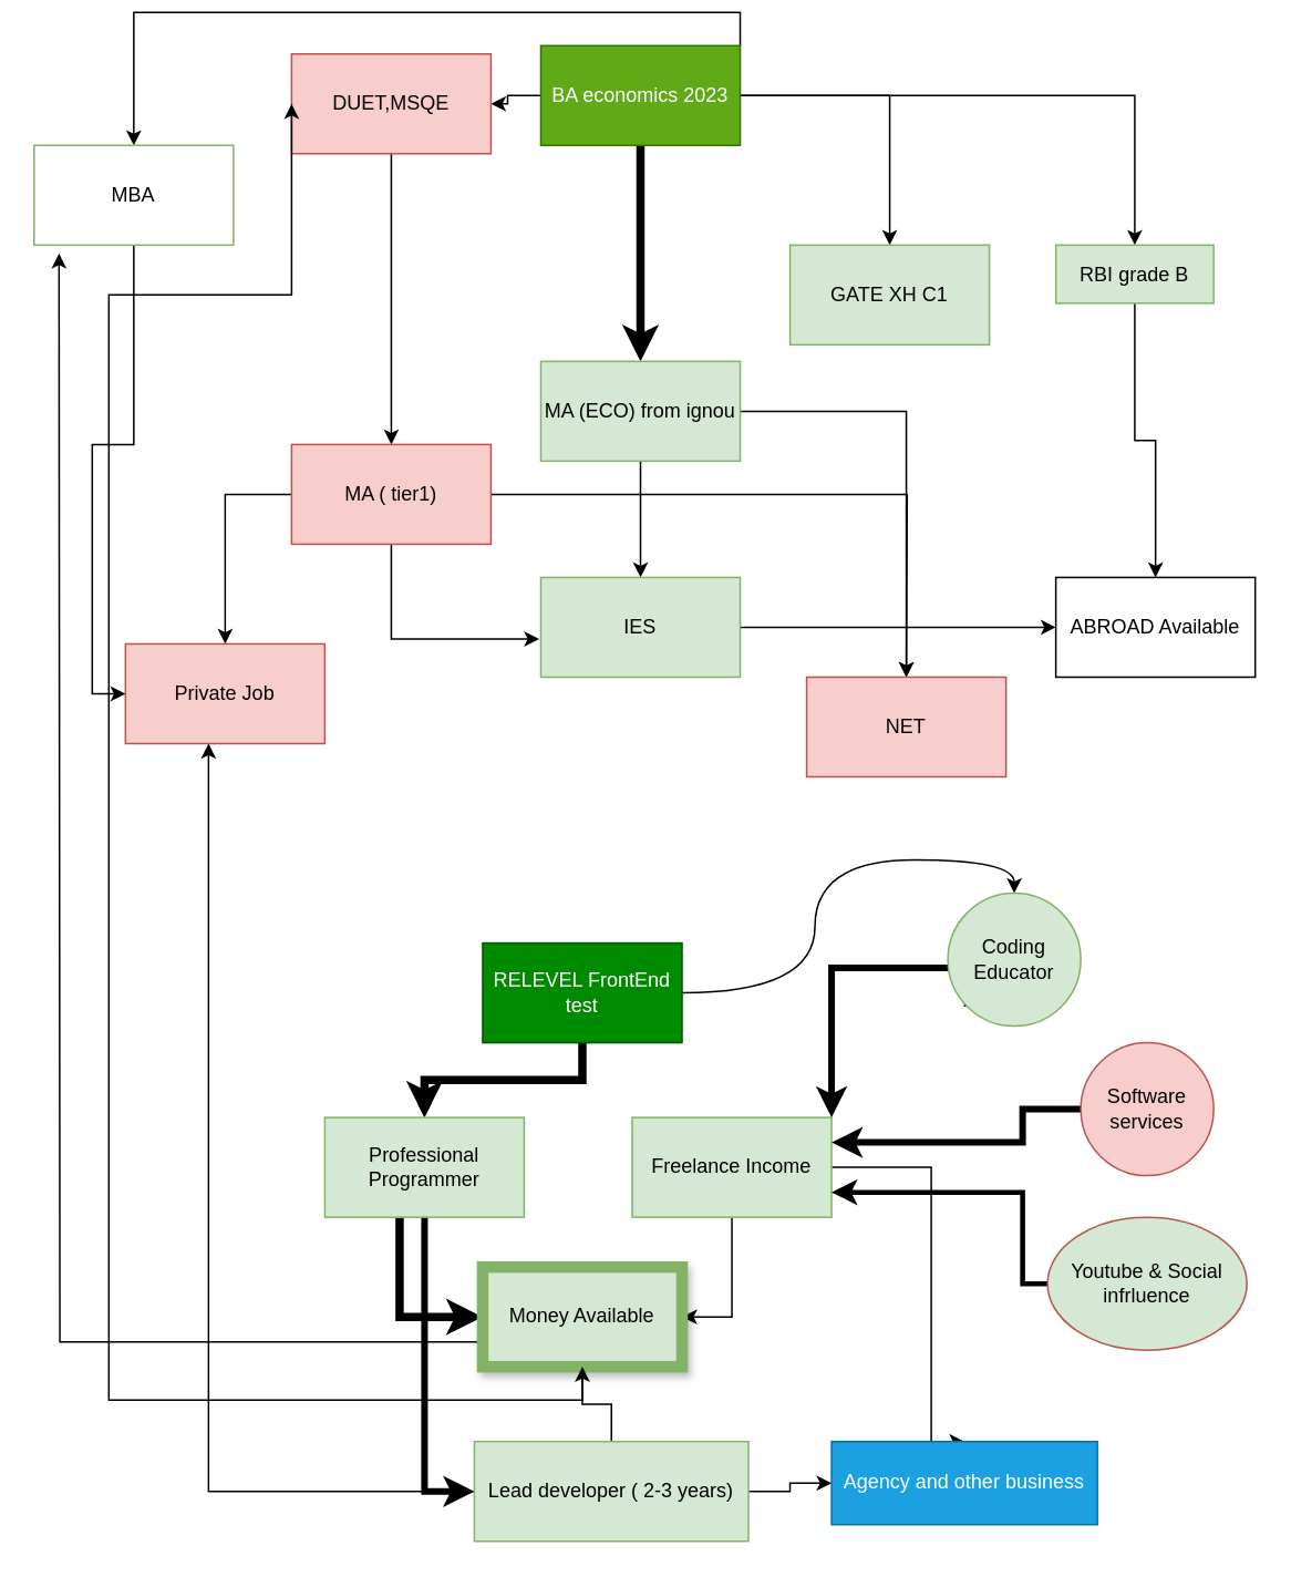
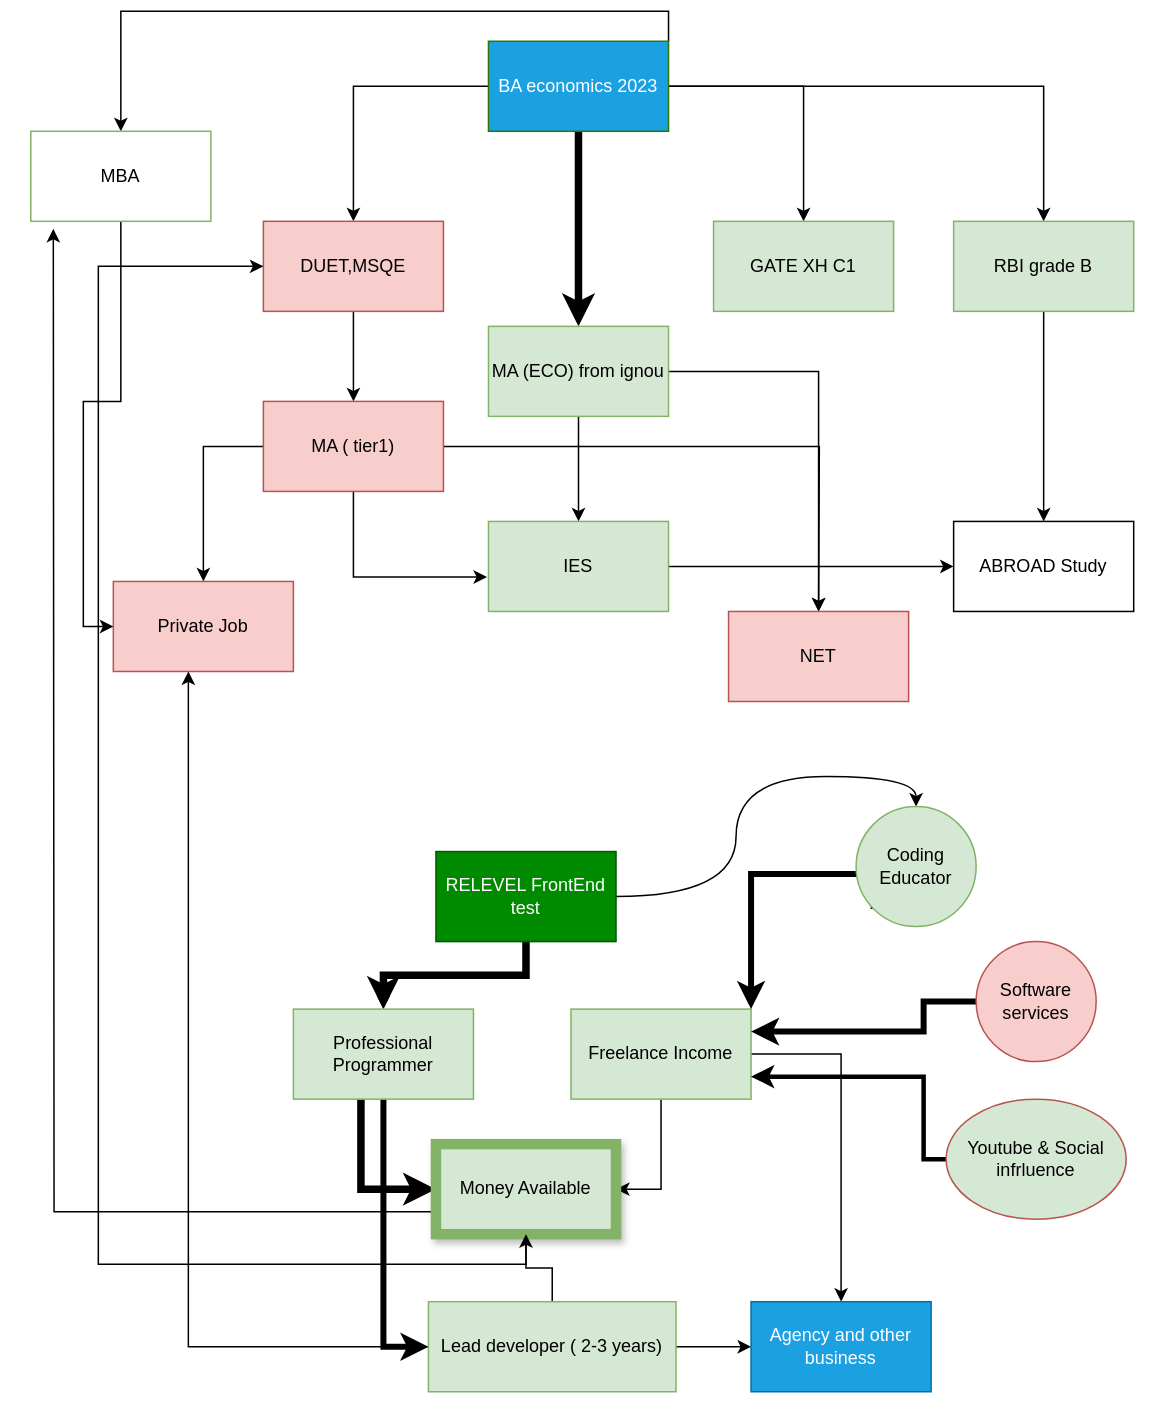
  <mxCell id="0" />
  <mxCell id="1" parent="0" />
  <mxCell id="2" value="" style="edgeStyle=orthogonalEdgeStyle;rounded=0;orthogonalLoop=1;jettySize=auto;html=1;" parent="1" source="7" target="9" edge="1"><mxGeometry relative="1" as="geometry" /></mxCell>
  <mxCell id="3" value="" style="edgeStyle=orthogonalEdgeStyle;rounded=0;orthogonalLoop=1;jettySize=auto;html=1;" parent="1" source="7" target="10" edge="1"><mxGeometry relative="1" as="geometry" /></mxCell>
  <mxCell id="4" value="" style="edgeStyle=orthogonalEdgeStyle;rounded=0;orthogonalLoop=1;jettySize=auto;html=1;strokeWidth=5;" parent="1" source="7" target="13" edge="1"><mxGeometry relative="1" as="geometry" /></mxCell>
  <mxCell id="5" style="edgeStyle=orthogonalEdgeStyle;rounded=0;orthogonalLoop=1;jettySize=auto;html=1;exitX=1;exitY=0.5;exitDx=0;exitDy=0;entryX=0.5;entryY=0;entryDx=0;entryDy=0;" parent="1" source="7" target="17" edge="1"><mxGeometry relative="1" as="geometry" /></mxCell>
  <mxCell id="6" style="edgeStyle=orthogonalEdgeStyle;orthogonalLoop=1;jettySize=auto;html=1;exitX=1;exitY=0;exitDx=0;exitDy=0;entryX=0.5;entryY=0;entryDx=0;entryDy=0;strokeWidth=1;rounded=0;" edge="1" parent="1" source="7" target="50"><mxGeometry relative="1" as="geometry" /></mxCell>
- <mxCell id="7" value="BA economics 2023" style="rounded=0;whiteSpace=wrap;html=1;fillColor=#60a917;strokeColor=#2D7600;fontColor=#ffffff;" parent="1" vertex="1"><mxGeometry x="325" y="20" width="120" height="60" as="geometry" /></mxCell>
+ <mxCell id="7" value="BA economics 2023" style="rounded=0;whiteSpace=wrap;html=1;fillColor=#1ba1e2;strokeColor=#2D7600;fontColor=#ffffff;" parent="1" vertex="1"><mxGeometry x="325" y="20" width="120" height="60" as="geometry" /></mxCell>
  <mxCell id="8" style="edgeStyle=orthogonalEdgeStyle;rounded=0;orthogonalLoop=1;jettySize=auto;html=1;" parent="1" source="9" target="22" edge="1"><mxGeometry relative="1" as="geometry" /></mxCell>
- <mxCell id="9" value="DUET,MSQE" style="whiteSpace=wrap;html=1;rounded=0;fillColor=#f8cecc;strokeColor=#b85450;" parent="1" vertex="1"><mxGeometry x="175" y="25" width="120" height="60" as="geometry" /></mxCell>
+ <mxCell id="9" value="DUET,MSQE" style="whiteSpace=wrap;html=1;rounded=0;fillColor=#f8cecc;strokeColor=#b85450;" parent="1" vertex="1"><mxGeometry x="175" y="140" width="120" height="60" as="geometry" /></mxCell>
  <mxCell id="10" value="GATE XH C1" style="whiteSpace=wrap;html=1;rounded=0;fillColor=#d5e8d4;strokeColor=#82b366;" parent="1" vertex="1"><mxGeometry x="475" y="140" width="120" height="60" as="geometry" /></mxCell>
  <mxCell id="11" style="edgeStyle=orthogonalEdgeStyle;rounded=0;orthogonalLoop=1;jettySize=auto;html=1;exitX=0.5;exitY=1;exitDx=0;exitDy=0;entryX=0.5;entryY=0;entryDx=0;entryDy=0;" parent="1" source="13" target="15" edge="1"><mxGeometry relative="1" as="geometry" /></mxCell>
  <mxCell id="12" style="edgeStyle=orthogonalEdgeStyle;rounded=0;orthogonalLoop=1;jettySize=auto;html=1;entryX=0.5;entryY=0;entryDx=0;entryDy=0;" parent="1" source="13" target="24" edge="1"><mxGeometry relative="1" as="geometry" /></mxCell>
  <mxCell id="13" value="MA (ECO) from ignou" style="whiteSpace=wrap;html=1;rounded=0;fillColor=#d5e8d4;strokeColor=#82b366;" parent="1" vertex="1"><mxGeometry x="325" y="210" width="120" height="60" as="geometry" /></mxCell>
  <mxCell id="14" style="edgeStyle=orthogonalEdgeStyle;rounded=0;orthogonalLoop=1;jettySize=auto;html=1;exitX=1;exitY=0.5;exitDx=0;exitDy=0;" parent="1" source="15" target="18" edge="1"><mxGeometry relative="1" as="geometry" /></mxCell>
  <mxCell id="15" value="IES" style="rounded=0;whiteSpace=wrap;html=1;fillColor=#d5e8d4;strokeColor=#82b366;" parent="1" vertex="1"><mxGeometry x="325" y="340" width="120" height="60" as="geometry" /></mxCell>
  <mxCell id="16" style="edgeStyle=orthogonalEdgeStyle;rounded=0;orthogonalLoop=1;jettySize=auto;html=1;exitX=0.5;exitY=1;exitDx=0;exitDy=0;" parent="1" source="17" target="18" edge="1"><mxGeometry relative="1" as="geometry" /></mxCell>
- <mxCell id="17" value="RBI grade B" style="rounded=0;whiteSpace=wrap;html=1;fillColor=#d5e8d4;strokeColor=#82b366;" parent="1" vertex="1"><mxGeometry x="635" y="140" width="95" height="35" as="geometry" /></mxCell>
- <mxCell id="18" value="ABROAD Available&lt;br&gt;" style="rounded=0;whiteSpace=wrap;html=1;" parent="1" vertex="1"><mxGeometry x="635" y="340" width="120" height="60" as="geometry" /></mxCell>
+ <mxCell id="17" value="RBI grade B" style="rounded=0;whiteSpace=wrap;html=1;fillColor=#d5e8d4;strokeColor=#82b366;" parent="1" vertex="1"><mxGeometry x="635" y="140" width="120" height="60" as="geometry" /></mxCell>
+ <mxCell id="18" value="ABROAD Study&lt;br&gt;" style="rounded=0;whiteSpace=wrap;html=1;" parent="1" vertex="1"><mxGeometry x="635" y="340" width="120" height="60" as="geometry" /></mxCell>
  <mxCell id="19" style="edgeStyle=orthogonalEdgeStyle;rounded=0;orthogonalLoop=1;jettySize=auto;html=1;exitX=0.5;exitY=1;exitDx=0;exitDy=0;entryX=-0.008;entryY=0.617;entryDx=0;entryDy=0;entryPerimeter=0;" parent="1" source="22" target="15" edge="1"><mxGeometry relative="1" as="geometry" /></mxCell>
  <mxCell id="20" style="edgeStyle=orthogonalEdgeStyle;rounded=0;orthogonalLoop=1;jettySize=auto;html=1;exitX=0;exitY=0.5;exitDx=0;exitDy=0;entryX=0.5;entryY=0;entryDx=0;entryDy=0;" parent="1" source="22" target="23" edge="1"><mxGeometry relative="1" as="geometry" /></mxCell>
  <mxCell id="21" style="edgeStyle=orthogonalEdgeStyle;rounded=0;orthogonalLoop=1;jettySize=auto;html=1;" parent="1" source="22" edge="1"><mxGeometry relative="1" as="geometry"><mxPoint x="545" y="400" as="targetPoint" /></mxGeometry></mxCell>
  <mxCell id="22" value="MA ( tier1)" style="rounded=0;whiteSpace=wrap;html=1;fillColor=#f8cecc;strokeColor=#b85450;" parent="1" vertex="1"><mxGeometry x="175" y="260" width="120" height="60" as="geometry" /></mxCell>
  <mxCell id="23" value="Private Job" style="rounded=0;whiteSpace=wrap;html=1;fillColor=#f8cecc;strokeColor=#b85450;" parent="1" vertex="1"><mxGeometry x="75" y="380" width="120" height="60" as="geometry" /></mxCell>
  <mxCell id="24" value="NET" style="rounded=0;whiteSpace=wrap;html=1;fillColor=#f8cecc;strokeColor=#b85450;" parent="1" vertex="1"><mxGeometry x="485" y="400" width="120" height="60" as="geometry" /></mxCell>
  <mxCell id="25" value="" style="edgeStyle=orthogonalEdgeStyle;rounded=0;orthogonalLoop=1;jettySize=auto;html=1;" parent="1" source="28" target="31" edge="1"><mxGeometry relative="1" as="geometry" /></mxCell>
  <mxCell id="26" value="" style="edgeStyle=orthogonalEdgeStyle;rounded=0;orthogonalLoop=1;jettySize=auto;html=1;strokeWidth=5;" parent="1" source="28" target="31" edge="1"><mxGeometry relative="1" as="geometry" /></mxCell>
  <mxCell id="27" style="edgeStyle=orthogonalEdgeStyle;curved=1;orthogonalLoop=1;jettySize=auto;html=1;entryX=0.5;entryY=0;entryDx=0;entryDy=0;strokeWidth=1;" edge="1" parent="1" source="28" target="44"><mxGeometry relative="1" as="geometry" /></mxCell>
  <mxCell id="28" value="RELEVEL FrontEnd test" style="rounded=0;whiteSpace=wrap;html=1;fillColor=#008a00;strokeColor=#005700;fontColor=#ffffff;" parent="1" vertex="1"><mxGeometry x="290" y="560" width="120" height="60" as="geometry" /></mxCell>
  <mxCell id="29" style="edgeStyle=orthogonalEdgeStyle;rounded=0;orthogonalLoop=1;jettySize=auto;html=1;entryX=0;entryY=0.5;entryDx=0;entryDy=0;strokeWidth=5;" parent="1" source="31" target="37" edge="1"><mxGeometry relative="1" as="geometry"><Array as="points"><mxPoint x="240" y="785" /></Array></mxGeometry></mxCell>
  <mxCell id="30" style="edgeStyle=orthogonalEdgeStyle;rounded=0;orthogonalLoop=1;jettySize=auto;html=1;entryX=0;entryY=0.5;entryDx=0;entryDy=0;strokeWidth=4;" parent="1" source="31" target="41" edge="1"><mxGeometry relative="1" as="geometry" /></mxCell>
  <mxCell id="31" value="Professional Programmer" style="rounded=0;whiteSpace=wrap;html=1;fillColor=#d5e8d4;strokeColor=#82b366;" parent="1" vertex="1"><mxGeometry x="195" y="665" width="120" height="60" as="geometry" /></mxCell>
  <mxCell id="32" style="edgeStyle=orthogonalEdgeStyle;rounded=0;orthogonalLoop=1;jettySize=auto;html=1;entryX=1;entryY=0.5;entryDx=0;entryDy=0;" parent="1" source="34" target="37" edge="1"><mxGeometry relative="1" as="geometry" /></mxCell>
  <mxCell id="33" style="edgeStyle=orthogonalEdgeStyle;rounded=0;orthogonalLoop=1;jettySize=auto;html=1;entryX=0.5;entryY=0;entryDx=0;entryDy=0;" parent="1" source="34" target="42" edge="1"><mxGeometry relative="1" as="geometry"><Array as="points"><mxPoint x="560" y="695" /></Array></mxGeometry></mxCell>
  <mxCell id="34" value="Freelance Income" style="rounded=0;whiteSpace=wrap;html=1;fillColor=#d5e8d4;strokeColor=#82b366;" parent="1" vertex="1"><mxGeometry x="380" y="665" width="120" height="60" as="geometry" /></mxCell>
  <mxCell id="35" style="edgeStyle=orthogonalEdgeStyle;rounded=0;orthogonalLoop=1;jettySize=auto;html=1;entryX=0;entryY=0.5;entryDx=0;entryDy=0;" parent="1" source="37" target="9" edge="1"><mxGeometry relative="1" as="geometry"><Array as="points"><mxPoint x="350" y="835" /><mxPoint x="65" y="835" /><mxPoint x="65" y="170" /></Array></mxGeometry></mxCell>
  <mxCell id="36" style="edgeStyle=orthogonalEdgeStyle;rounded=0;orthogonalLoop=1;jettySize=auto;html=1;exitX=0;exitY=0.75;exitDx=0;exitDy=0;strokeWidth=1;" edge="1" parent="1" source="37"><mxGeometry relative="1" as="geometry"><mxPoint x="35" y="145" as="targetPoint" /></mxGeometry></mxCell>
  <mxCell id="37" value="Money Available&lt;br&gt;" style="rounded=0;whiteSpace=wrap;html=1;fillColor=#d5e8d4;strokeColor=#82b366;strokeWidth=7;perimeterSpacing=0;sketch=0;shadow=1;glass=0;" parent="1" vertex="1"><mxGeometry x="290" y="755" width="120" height="60" as="geometry" /></mxCell>
  <mxCell id="38" value="" style="edgeStyle=orthogonalEdgeStyle;rounded=0;orthogonalLoop=1;jettySize=auto;html=1;" parent="1" source="41" target="42" edge="1"><mxGeometry relative="1" as="geometry" /></mxCell>
  <mxCell id="39" value="" style="edgeStyle=orthogonalEdgeStyle;rounded=0;orthogonalLoop=1;jettySize=auto;html=1;" parent="1" source="41" target="37" edge="1"><mxGeometry relative="1" as="geometry" /></mxCell>
  <mxCell id="40" style="edgeStyle=orthogonalEdgeStyle;rounded=0;orthogonalLoop=1;jettySize=auto;html=1;strokeWidth=1;" edge="1" parent="1" source="41" target="23"><mxGeometry relative="1" as="geometry"><mxPoint x="125" y="447" as="targetPoint" /><Array as="points"><mxPoint x="125" y="890" /></Array></mxGeometry></mxCell>
  <mxCell id="41" value="Lead developer ( 2-3 years)" style="rounded=0;whiteSpace=wrap;html=1;fillColor=#d5e8d4;strokeColor=#82b366;" parent="1" vertex="1"><mxGeometry x="285" y="860" width="165" height="60" as="geometry" /></mxCell>
- <mxCell id="42" value="Agency and other business" style="rounded=0;whiteSpace=wrap;html=1;fillColor=#1ba1e2;fontColor=#ffffff;strokeColor=#006EAF;" parent="1" vertex="1"><mxGeometry x="500" y="860" width="160" height="50" as="geometry" /></mxCell>
+ <mxCell id="42" value="Agency and other business" style="rounded=0;whiteSpace=wrap;html=1;fillColor=#1ba1e2;fontColor=#ffffff;strokeColor=#006EAF;" parent="1" vertex="1"><mxGeometry x="500" y="860" width="120" height="60" as="geometry" /></mxCell>
  <mxCell id="43" style="edgeStyle=orthogonalEdgeStyle;rounded=0;orthogonalLoop=1;jettySize=auto;html=1;exitX=0;exitY=1;exitDx=0;exitDy=0;entryX=1;entryY=0;entryDx=0;entryDy=0;strokeWidth=4;" parent="1" source="44" target="34" edge="1"><mxGeometry relative="1" as="geometry"><Array as="points"><mxPoint x="582" y="575" /><mxPoint x="500" y="575" /></Array></mxGeometry></mxCell>
  <mxCell id="44" value="Coding Educator" style="ellipse;whiteSpace=wrap;html=1;aspect=fixed;fillColor=#d5e8d4;strokeColor=#82b366;" parent="1" vertex="1"><mxGeometry x="570" y="530" width="80" height="80" as="geometry" /></mxCell>
  <mxCell id="45" style="edgeStyle=orthogonalEdgeStyle;rounded=0;orthogonalLoop=1;jettySize=auto;html=1;exitX=0;exitY=0.5;exitDx=0;exitDy=0;entryX=1;entryY=0.25;entryDx=0;entryDy=0;strokeWidth=4;" parent="1" source="46" target="34" edge="1"><mxGeometry relative="1" as="geometry"><Array as="points"><mxPoint x="615" y="660" /><mxPoint x="615" y="680" /></Array></mxGeometry></mxCell>
  <mxCell id="46" value="Software services&lt;br&gt;" style="ellipse;whiteSpace=wrap;html=1;aspect=fixed;fillColor=#f8cecc;strokeColor=#b85450;" parent="1" vertex="1"><mxGeometry x="650" y="620" width="80" height="80" as="geometry" /></mxCell>
  <mxCell id="47" style="edgeStyle=orthogonalEdgeStyle;rounded=0;orthogonalLoop=1;jettySize=auto;html=1;entryX=1;entryY=0.75;entryDx=0;entryDy=0;strokeWidth=3;" parent="1" source="48" target="34" edge="1"><mxGeometry relative="1" as="geometry"><mxPoint x="525" y="710" as="targetPoint" /><Array as="points"><mxPoint x="615" y="765" /><mxPoint x="615" y="710" /></Array></mxGeometry></mxCell>
  <mxCell id="48" value="Youtube &amp;amp; Social infrluence&lt;br&gt;" style="ellipse;whiteSpace=wrap;html=1;fillColor=#d5e8d4;strokeColor=#b85450;" parent="1" vertex="1"><mxGeometry x="630" y="725" width="120" height="80" as="geometry" /></mxCell>
  <mxCell id="49" style="edgeStyle=orthogonalEdgeStyle;rounded=0;orthogonalLoop=1;jettySize=auto;html=1;entryX=0;entryY=0.5;entryDx=0;entryDy=0;strokeWidth=1;" edge="1" parent="1" source="50" target="23"><mxGeometry relative="1" as="geometry" /></mxCell>
  <mxCell id="50" value="MBA" style="rounded=0;whiteSpace=wrap;html=1;strokeColor=#82B366;" vertex="1" parent="1"><mxGeometry x="20" y="80" width="120" height="60" as="geometry" /></mxCell>
